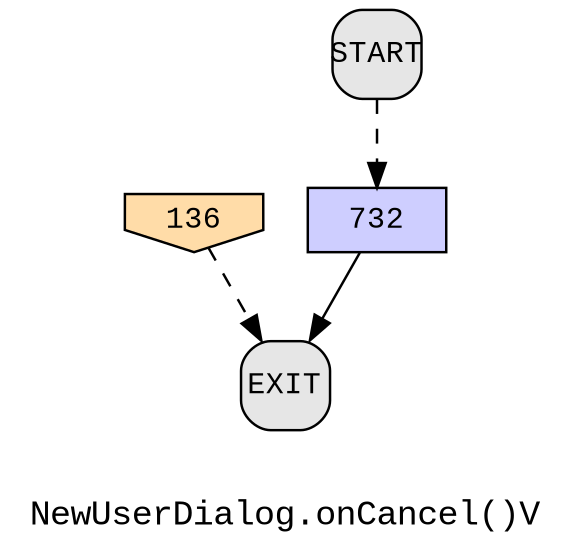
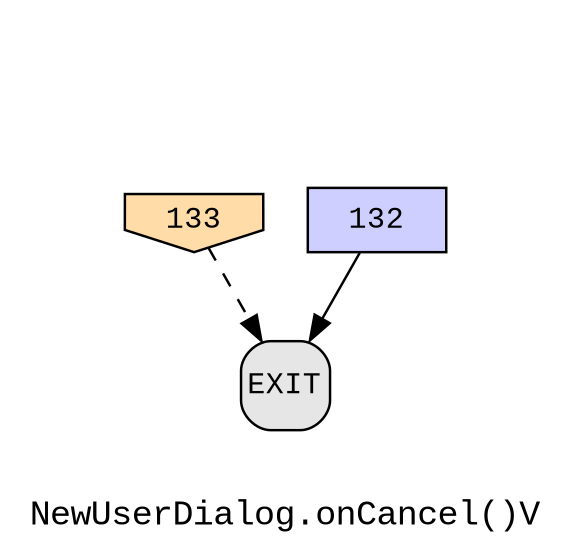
  digraph {
    fontname="Liberation Mono"
    label="NewUserDialog.onCancel()V"
    node [fillcolor="#E6E6E6" fixedsize=true fontname="Liberation Mono" fontsize=12 shape=box style=filled]
    edge [fontname="Liberation Mono" style=dashed]
-   n1 [fillcolor="#CECEFF" height=0.36 label=732 width=0.78]
+   n1 [fillcolor="#CECEFF" height=0.36 label=132 width=0.78]
    n2 [height=0.5 label=EXIT style="filled, rounded" width=0.5]
-   n3 [fillcolor="#FFDCA8" height=0.36 label=136 shape=invhouse width=0.78]
-   n4 [height=0.5 label=START style="filled, rounded" width=0.5]
+   n3 [fillcolor="#FFDCA8" height=0.36 label=133 shape=invhouse width=0.78]
    n1 -> n2 [style=solid]
    n3 -> n2
-   n4 -> n1
  }
